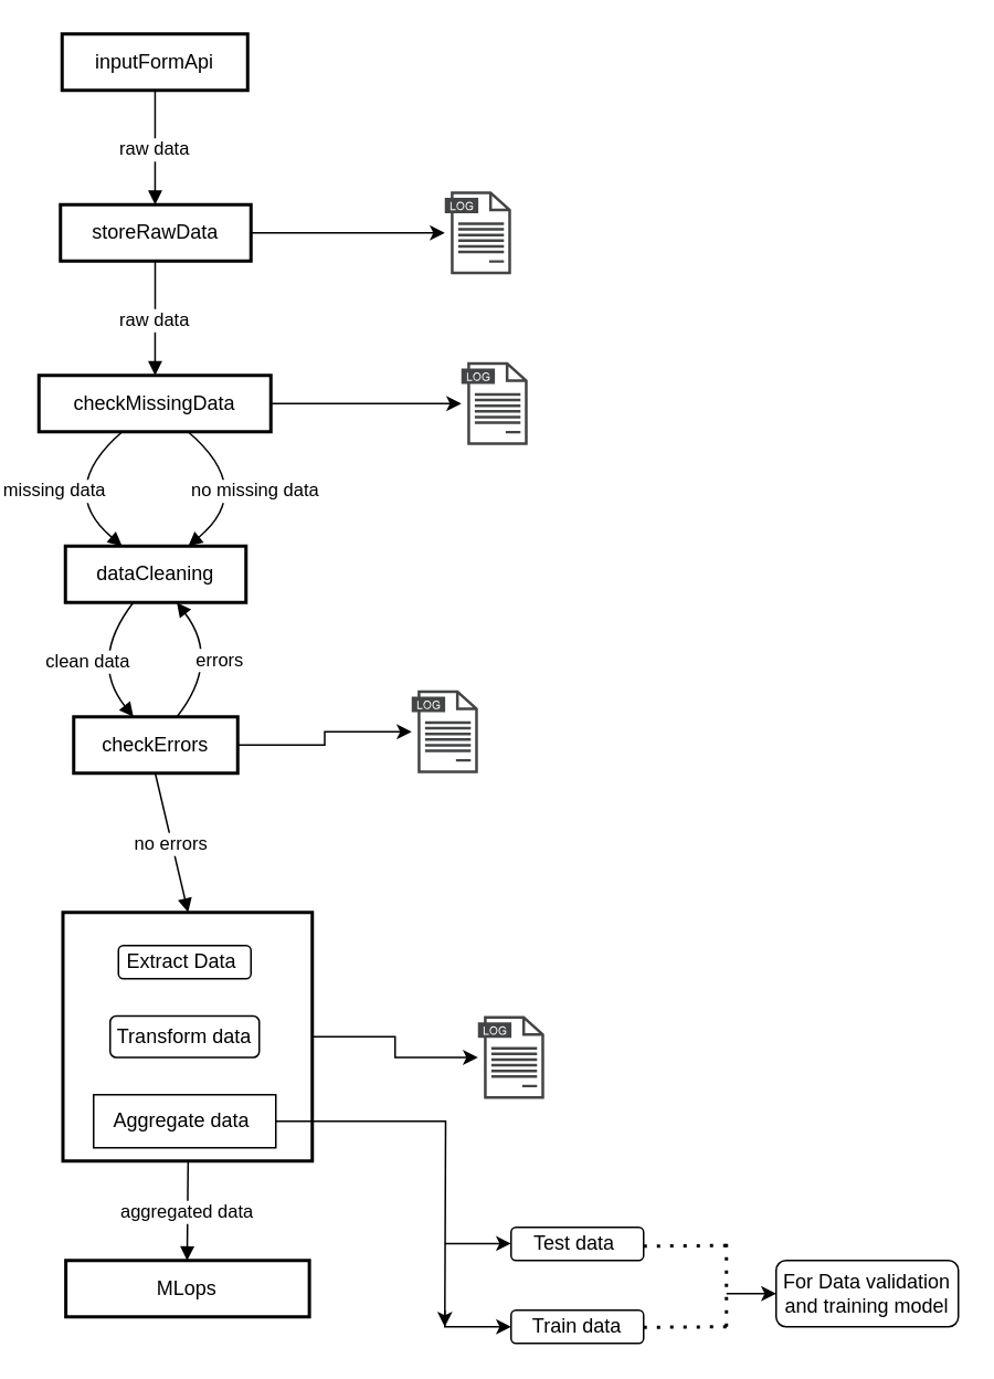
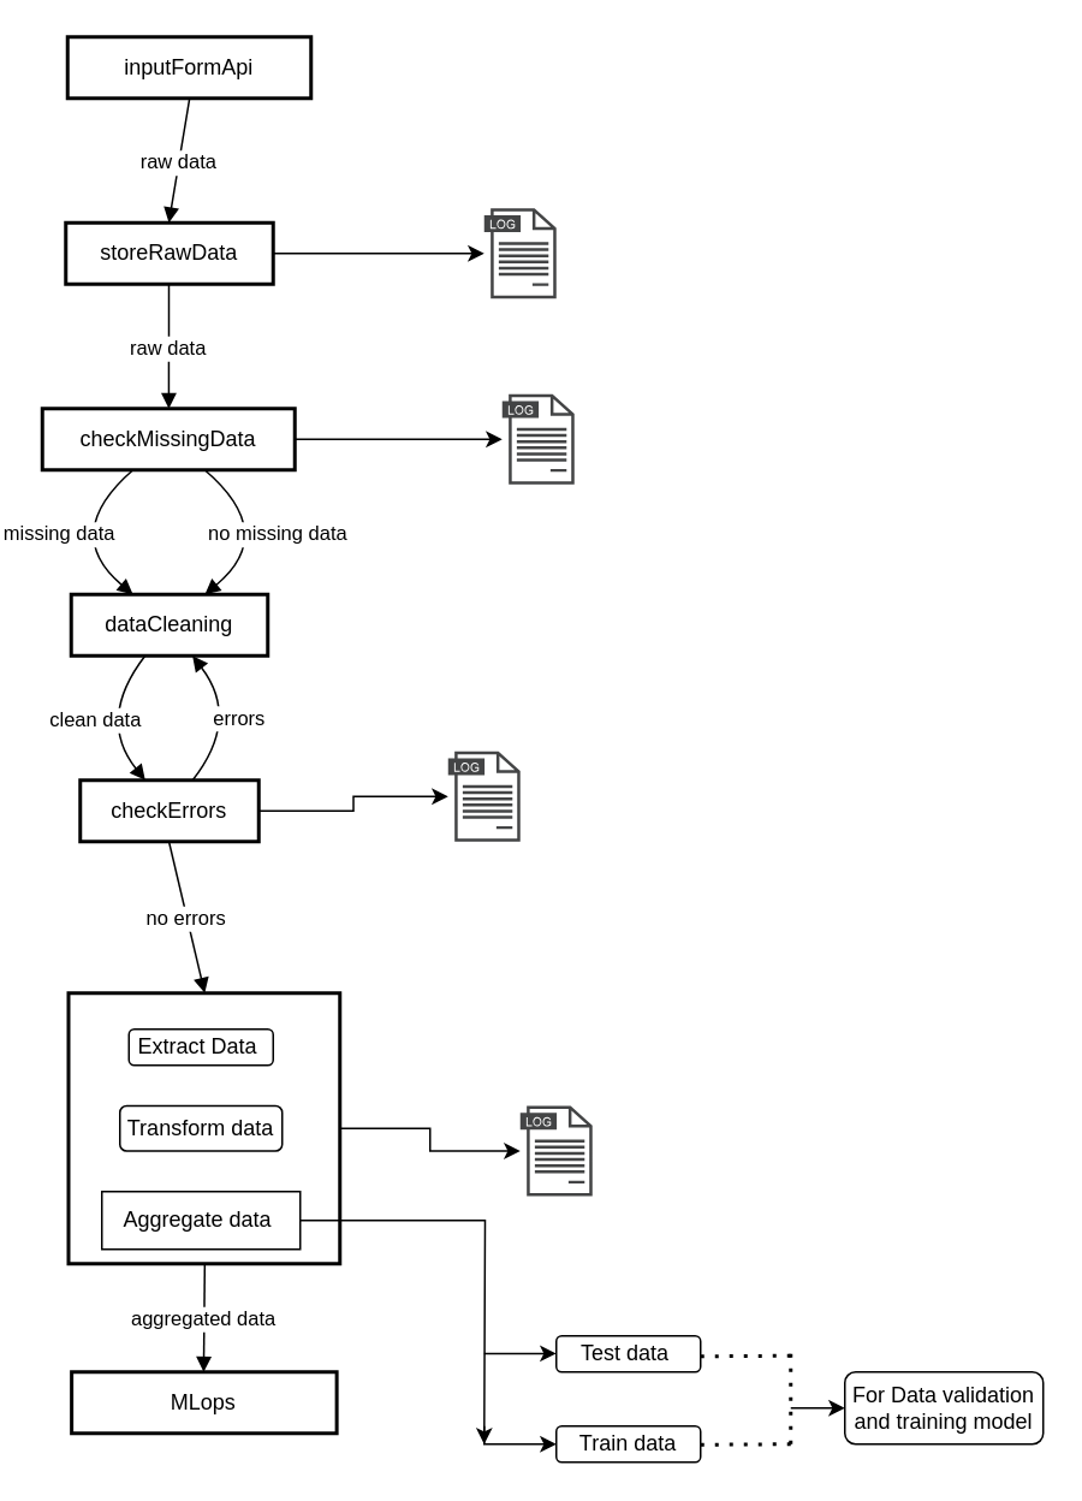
  <mxCell id="0" />
  <mxCell id="1" parent="0" />
- <mxCell id="2" value="inputFormApi" style="whiteSpace=wrap;strokeWidth=2;" parent="1" vertex="1"><mxGeometry x="34" width="112" height="34" as="geometry" y="20" /></mxCell>
+ <mxCell id="2" value="inputFormApi" style="whiteSpace=wrap;strokeWidth=2;" parent="1" vertex="1"><mxGeometry x="34" y="20" width="135" height="34" as="geometry" /></mxCell>
  <mxCell id="3" style="edgeStyle=orthogonalEdgeStyle;rounded=0;orthogonalLoop=1;jettySize=auto;html=1;" edge="1" parent="1" source="4" target="34"><mxGeometry relative="1" as="geometry" /></mxCell>
  <mxCell id="4" value="storeRawData" style="whiteSpace=wrap;strokeWidth=2;" parent="1" vertex="1"><mxGeometry x="33" y="123" width="115" height="34" as="geometry" /></mxCell>
  <mxCell id="5" style="edgeStyle=orthogonalEdgeStyle;rounded=0;orthogonalLoop=1;jettySize=auto;html=1;" edge="1" parent="1" source="6" target="36"><mxGeometry relative="1" as="geometry" /></mxCell>
  <mxCell id="6" value="checkMissingData" style="whiteSpace=wrap;strokeWidth=2;" parent="1" vertex="1"><mxGeometry x="20" y="226" width="140" height="34" as="geometry" /></mxCell>
  <mxCell id="7" value="dataCleaning" style="whiteSpace=wrap;strokeWidth=2;" parent="1" vertex="1"><mxGeometry x="36" y="329" width="109" height="34" as="geometry" /></mxCell>
  <mxCell id="8" style="edgeStyle=orthogonalEdgeStyle;rounded=0;orthogonalLoop=1;jettySize=auto;html=1;exitX=1;exitY=0.5;exitDx=0;exitDy=0;" edge="1" parent="1" source="9" target="37"><mxGeometry relative="1" as="geometry" /></mxCell>
  <mxCell id="9" value="checkErrors" style="whiteSpace=wrap;strokeWidth=2;" parent="1" vertex="1"><mxGeometry x="41" y="432" width="99" height="34" as="geometry" /></mxCell>
  <mxCell id="10" style="edgeStyle=orthogonalEdgeStyle;rounded=0;orthogonalLoop=1;jettySize=auto;html=1;" edge="1" parent="1" source="11" target="35"><mxGeometry relative="1" as="geometry" /></mxCell>
  <mxCell id="11" value="" style="whiteSpace=wrap;strokeWidth=2;" parent="1" vertex="1"><mxGeometry x="34.5" y="550" width="150.5" height="150" as="geometry" /></mxCell>
  <mxCell id="12" value="MLops" style="whiteSpace=wrap;strokeWidth=2;" parent="1" vertex="1"><mxGeometry x="36.25" y="760" width="147" height="34" as="geometry" /></mxCell>
  <mxCell id="13" value="raw data" style="curved=1;startArrow=none;endArrow=block;exitX=0.501;exitY=1;entryX=0.497;entryY=0;" parent="1" source="2" target="4" edge="1"><mxGeometry relative="1" as="geometry"><Array as="points" /></mxGeometry></mxCell>
  <mxCell id="14" value="raw data" style="curved=1;startArrow=none;endArrow=block;exitX=0.497;exitY=1;entryX=0.501;entryY=0;" parent="1" source="4" target="6" edge="1"><mxGeometry relative="1" as="geometry"><Array as="points" /></mxGeometry></mxCell>
  <mxCell id="15" value="missing data" style="curved=1;startArrow=none;endArrow=block;exitX=0.359;exitY=1;entryX=0.314;entryY=0;" parent="1" source="6" target="7" edge="1"><mxGeometry relative="1" as="geometry"><Array as="points"><mxPoint x="30" y="295" /></Array></mxGeometry></mxCell>
  <mxCell id="16" value="no missing data" style="curved=1;startArrow=none;endArrow=block;exitX=0.643;exitY=1;entryX=0.68;entryY=0;" parent="1" source="6" target="7" edge="1"><mxGeometry relative="1" as="geometry"><Array as="points"><mxPoint x="151" y="295" /></Array></mxGeometry></mxCell>
  <mxCell id="17" value="clean data" style="curved=1;startArrow=none;endArrow=block;exitX=0.376;exitY=1;entryX=0.364;entryY=0;" parent="1" source="7" target="9" edge="1"><mxGeometry relative="1" as="geometry"><Array as="points"><mxPoint x="50" y="398" /></Array></mxGeometry></mxCell>
  <mxCell id="18" value="errors" style="curved=1;startArrow=none;endArrow=block;exitX=0.629;exitY=0;entryX=0.617;entryY=1;" parent="1" source="9" target="7" edge="1"><mxGeometry relative="1" as="geometry"><Array as="points"><mxPoint x="130" y="398" /></Array></mxGeometry></mxCell>
  <mxCell id="19" value="no errors" style="curved=1;startArrow=none;endArrow=block;exitX=0.497;exitY=1;entryX=0.502;entryY=0;" parent="1" source="9" target="11" edge="1"><mxGeometry relative="1" as="geometry"><Array as="points" /></mxGeometry></mxCell>
  <mxCell id="20" value="aggregated data" style="curved=1;startArrow=none;endArrow=block;exitX=0.502;exitY=1;entryX=0.498;entryY=0;" parent="1" source="11" target="12" edge="1"><mxGeometry relative="1" as="geometry"><Array as="points" /></mxGeometry></mxCell>
  <mxCell id="21" value="Extract Data&amp;nbsp;" style="rounded=1;whiteSpace=wrap;html=1;" vertex="1" parent="1"><mxGeometry x="68" y="570" width="80" height="20" as="geometry" /></mxCell>
  <mxCell id="22" value="Transform data" style="rounded=1;whiteSpace=wrap;html=1;" vertex="1" parent="1"><mxGeometry x="63" y="612.5" width="90" height="25" as="geometry" /></mxCell>
  <mxCell id="23" style="edgeStyle=orthogonalEdgeStyle;rounded=0;orthogonalLoop=1;jettySize=auto;html=1;exitX=1;exitY=0.5;exitDx=0;exitDy=0;" edge="1" parent="1" source="24"><mxGeometry relative="1" as="geometry"><mxPoint x="265" y="800" as="targetPoint" /></mxGeometry></mxCell>
  <mxCell id="24" value="Aggregate data&amp;nbsp;" style="rounded=0;whiteSpace=wrap;html=1;" vertex="1" parent="1"><mxGeometry x="53" y="660" width="110" height="32" as="geometry" /></mxCell>
  <mxCell id="25" value="Test data&amp;nbsp;" style="rounded=1;whiteSpace=wrap;html=1;" vertex="1" parent="1"><mxGeometry x="305" y="740" width="80" height="20" as="geometry" /></mxCell>
  <mxCell id="26" value="Train data" style="rounded=1;whiteSpace=wrap;html=1;" vertex="1" parent="1"><mxGeometry x="305" y="790" width="80" height="20" as="geometry" /></mxCell>
  <mxCell id="27" value="" style="endArrow=classic;html=1;rounded=0;entryX=0;entryY=0.5;entryDx=0;entryDy=0;" edge="1" parent="1" target="26"><mxGeometry width="50" height="50" relative="1" as="geometry"><mxPoint x="265" y="790" as="sourcePoint" /><mxPoint x="315" y="740" as="targetPoint" /><Array as="points"><mxPoint x="265" y="800" /></Array></mxGeometry></mxCell>
  <mxCell id="28" value="" style="endArrow=classic;html=1;rounded=0;entryX=0;entryY=0.5;entryDx=0;entryDy=0;" edge="1" parent="1"><mxGeometry width="50" height="50" relative="1" as="geometry"><mxPoint x="265" y="749.76" as="sourcePoint" /><mxPoint x="305" y="749.76" as="targetPoint" /></mxGeometry></mxCell>
  <mxCell id="29" value="" style="endArrow=none;dashed=1;html=1;dashPattern=1 3;strokeWidth=2;rounded=0;" edge="1" parent="1"><mxGeometry width="50" height="50" relative="1" as="geometry"><mxPoint x="435" y="800" as="sourcePoint" /><mxPoint x="435" y="750" as="targetPoint" /></mxGeometry></mxCell>
  <mxCell id="30" value="" style="endArrow=none;dashed=1;html=1;dashPattern=1 3;strokeWidth=2;rounded=0;exitX=1.033;exitY=0.633;exitDx=0;exitDy=0;exitPerimeter=0;" edge="1" parent="1"><mxGeometry width="50" height="50" relative="1" as="geometry"><mxPoint x="385" y="751.33" as="sourcePoint" /><mxPoint x="435" y="751" as="targetPoint" /></mxGeometry></mxCell>
  <mxCell id="31" value="" style="endArrow=none;dashed=1;html=1;dashPattern=1 3;strokeWidth=2;rounded=0;exitX=1.033;exitY=0.633;exitDx=0;exitDy=0;exitPerimeter=0;" edge="1" parent="1"><mxGeometry width="50" height="50" relative="1" as="geometry"><mxPoint x="385" y="800.33" as="sourcePoint" /><mxPoint x="435" y="800" as="targetPoint" /></mxGeometry></mxCell>
  <mxCell id="32" value="" style="endArrow=classic;html=1;rounded=0;" edge="1" parent="1"><mxGeometry width="50" height="50" relative="1" as="geometry"><mxPoint x="435" y="780" as="sourcePoint" /><mxPoint x="465" y="780" as="targetPoint" /></mxGeometry></mxCell>
  <mxCell id="33" value="For Data validation and training model" style="rounded=1;whiteSpace=wrap;html=1;" vertex="1" parent="1"><mxGeometry x="465" y="760" width="110" height="40" as="geometry" /></mxCell>
  <mxCell id="34" value="" style="sketch=0;pointerEvents=1;shadow=0;dashed=0;html=1;strokeColor=none;fillColor=#434445;aspect=fixed;labelPosition=center;verticalLabelPosition=bottom;verticalAlign=top;align=center;outlineConnect=0;shape=mxgraph.vvd.log_files;" vertex="1" parent="1"><mxGeometry x="265" y="115" width="40" height="50" as="geometry" /></mxCell>
  <mxCell id="35" value="" style="sketch=0;pointerEvents=1;shadow=0;dashed=0;html=1;strokeColor=none;fillColor=#434445;aspect=fixed;labelPosition=center;verticalLabelPosition=bottom;verticalAlign=top;align=center;outlineConnect=0;shape=mxgraph.vvd.log_files;" vertex="1" parent="1"><mxGeometry x="285" y="612.5" width="40" height="50" as="geometry" /></mxCell>
  <mxCell id="36" value="" style="sketch=0;pointerEvents=1;shadow=0;dashed=0;html=1;strokeColor=none;fillColor=#434445;aspect=fixed;labelPosition=center;verticalLabelPosition=bottom;verticalAlign=top;align=center;outlineConnect=0;shape=mxgraph.vvd.log_files;" vertex="1" parent="1"><mxGeometry x="275" y="218" width="40" height="50" as="geometry" /></mxCell>
  <mxCell id="37" value="" style="sketch=0;pointerEvents=1;shadow=0;dashed=0;html=1;strokeColor=none;fillColor=#434445;aspect=fixed;labelPosition=center;verticalLabelPosition=bottom;verticalAlign=top;align=center;outlineConnect=0;shape=mxgraph.vvd.log_files;" vertex="1" parent="1"><mxGeometry x="245" y="416" width="40" height="50" as="geometry" /></mxCell>
